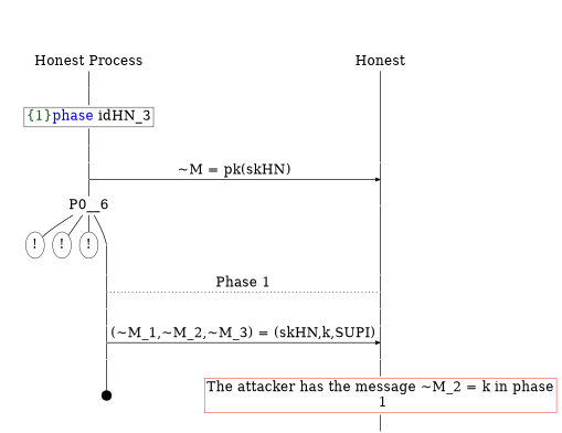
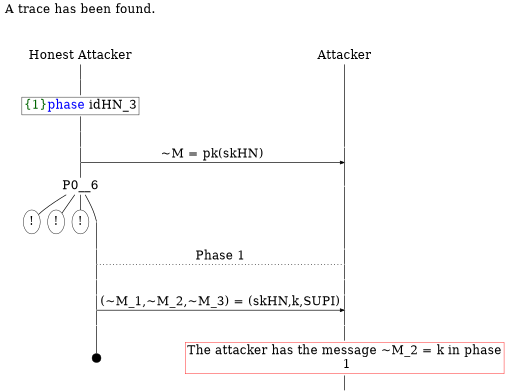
  digraph {
    ordering=out
    node [fontsize=30 shape=point]
    edge [arrowhead=none fontsize=30 penwidth=1.6 weight=100]
-   n1 [height=0 label="Honest Process" shape=plaintext width=0]
-   n2 [height=0 label=Honest shape=plaintext width=0]
+   n1 [height=0 label="Honest Attacker" shape=plaintext width=0]
+   n2 [height=0 label=Attacker shape=plaintext width=0]
    P0__4 [height=0 width=0]
    P__1 [height=0 width=0]
    P0__5 [height=0 width=0]
    P__2 [height=0 width=0]
    P0__6 [fixedsize=false height=0 shape=none width=0]
    P__3 [height=0 width=0]
    n9 [height=0 label="!" shape=ellipse width=0]
    n10 [height=0 label="!" shape=ellipse width=0]
    n11 [height=0 label="!" shape=ellipse width=0]
    P0_0__6 [height=0 width=0]
    P0_0__7 [height=0 width=0]
    P__4 [height=0 width=0]
    P0_0__8 [height=0 width=0]
    P__5 [height=0 width=0]
    P0_0__9 [height=0 width=0]
    P__6 [height=0 width=0]
    P0_0__10 [height=0 width=0]
    P__7 [height=0 width=0]
    P0_0__11 [height=0 width=0]
    P__8 [height=0 width=0]
    P0_0__12 [height=0 width=0]
    P__9 [height=0 width=0]
    P0__1 [height=0 width=0]
    P0_0__13 [height=0.3 width=0.3]
    n27 [color=red height=0 label=<<TABLE BORDER="0" CELLBORDER="1" CELLSPACING="0" CELLPADDING="4"> <TR><TD>The attacker has the message ~M_2 = k in phase<br/> 1</TD></TR></TABLE>> shape=plaintext width=0]
+   n28 [height=0 label=<A trace has been found.<br/> > shape=plaintext width=0]
    n29 [height=0 label=<<TABLE BORDER="0" CELLBORDER="1" CELLSPACING="0" CELLPADDING="4"> <TR><TD><FONT COLOR="darkgreen">{1}</FONT><FONT COLOR="blue">phase </FONT>idHN_3</TD></TR></TABLE>> shape=plaintext width=0]
    P0__3 [height=0 width=0]
    P__11 [height=0 width=0]
    subgraph sub_1 {
      rank=same
      n1
      n2
    }
    subgraph sub_2 {
      rank=same
      P0__4
      P__1
    }
    subgraph sub_3 {
      rank=same
      P0__5
      P__2
    }
    subgraph sub_4 {
      rank=same
      P0__6
      P__3
    }
    subgraph sub_5 {
      rank=same
      n9
      n10
      n11
      P0_0__6
    }
    subgraph sub_6 {
      rank=same
      P0_0__7
      P__4
    }
    subgraph sub_7 {
      rank=same
      P0_0__8
      P__5
    }
    subgraph sub_8 {
      rank=same
      P0_0__9
      P__6
    }
    subgraph sub_9 {
      rank=same
      P0_0__10
      P__7
    }
    subgraph sub_10 {
      rank=same
      P0_0__11
      P__8
    }
    subgraph sub_11 {
      rank=same
      P0_0__12
      P__9
    }
    n1 -> P0__1
    n2 -> P__1
    P0__4 -> P0__5
    P__1 -> P__2
    P0__5 -> P__2 [arrowhead=normal label=<~M = pk(skHN)> weight=""]
    P0__5 -> P0__6
    P__2 -> P__3
    P0__6 -> n9 [weight=""]
    P0__6 -> n10 [weight=""]
    P0__6 -> n11 [weight=""]
    P0__6 -> P0_0__6 [weight=""]
    P__3 -> P__4
    P0_0__6 -> P0_0__7
    P0_0__7 -> P0_0__8
    P__4 -> P__5
    P0_0__8 -> P__5 [label=<Phase 1> style=dotted weight=""]
    P0_0__8 -> P0_0__9
    P__5 -> P__6
    P0_0__9 -> P0_0__10
    P__6 -> P__7
    P0_0__10 -> P0_0__11
    P__7 -> P__8
    P0_0__11 -> P__8 [arrowhead=normal label=<(~M_1,~M_2,~M_3) = (skHN,k,SUPI)> weight=""]
    P0_0__11 -> P0_0__12
    P__8 -> P__9
    P0_0__12 -> P0_0__13
    P__9 -> n27
    P0__1 -> n29
    n27 -> P__11
+   n28 -> n1 [style=invisible]
    n29 -> P0__3
    P0__3 -> P0__4
  }
